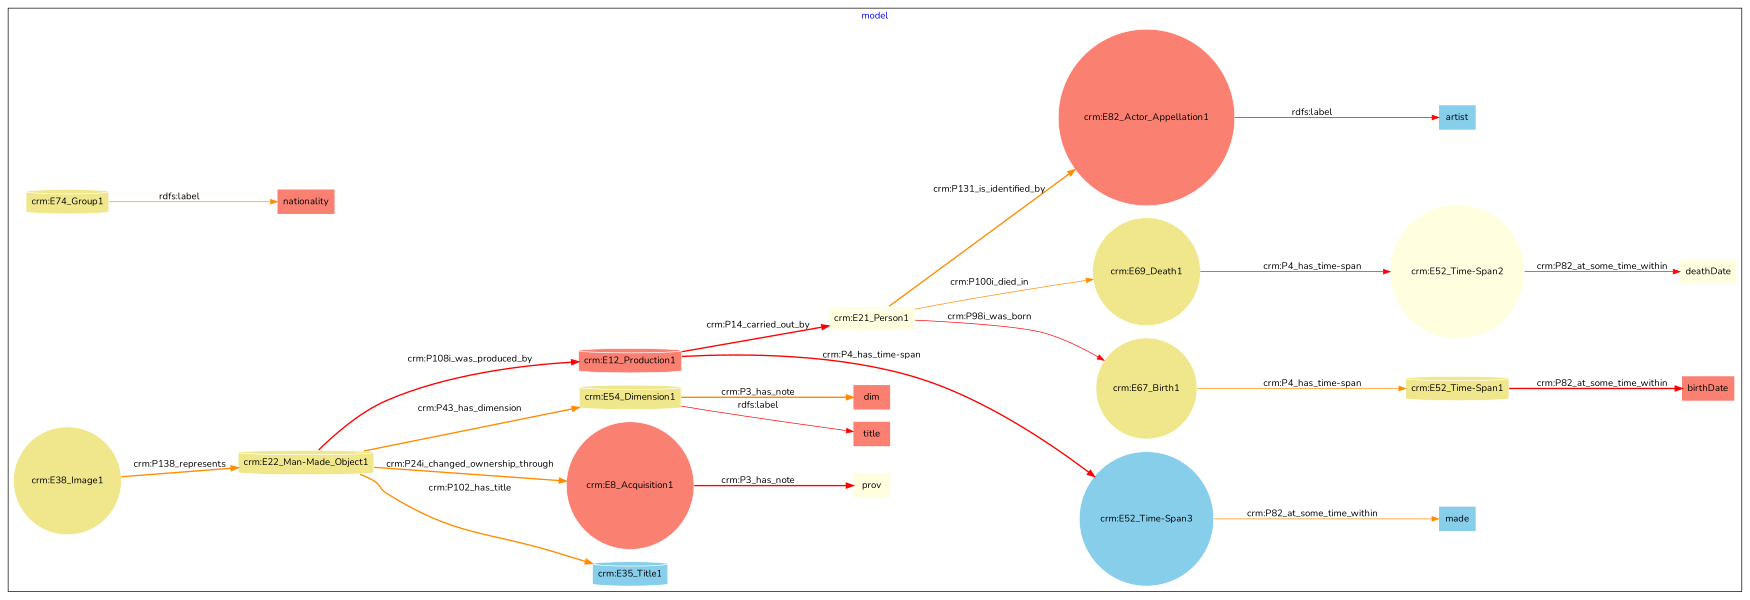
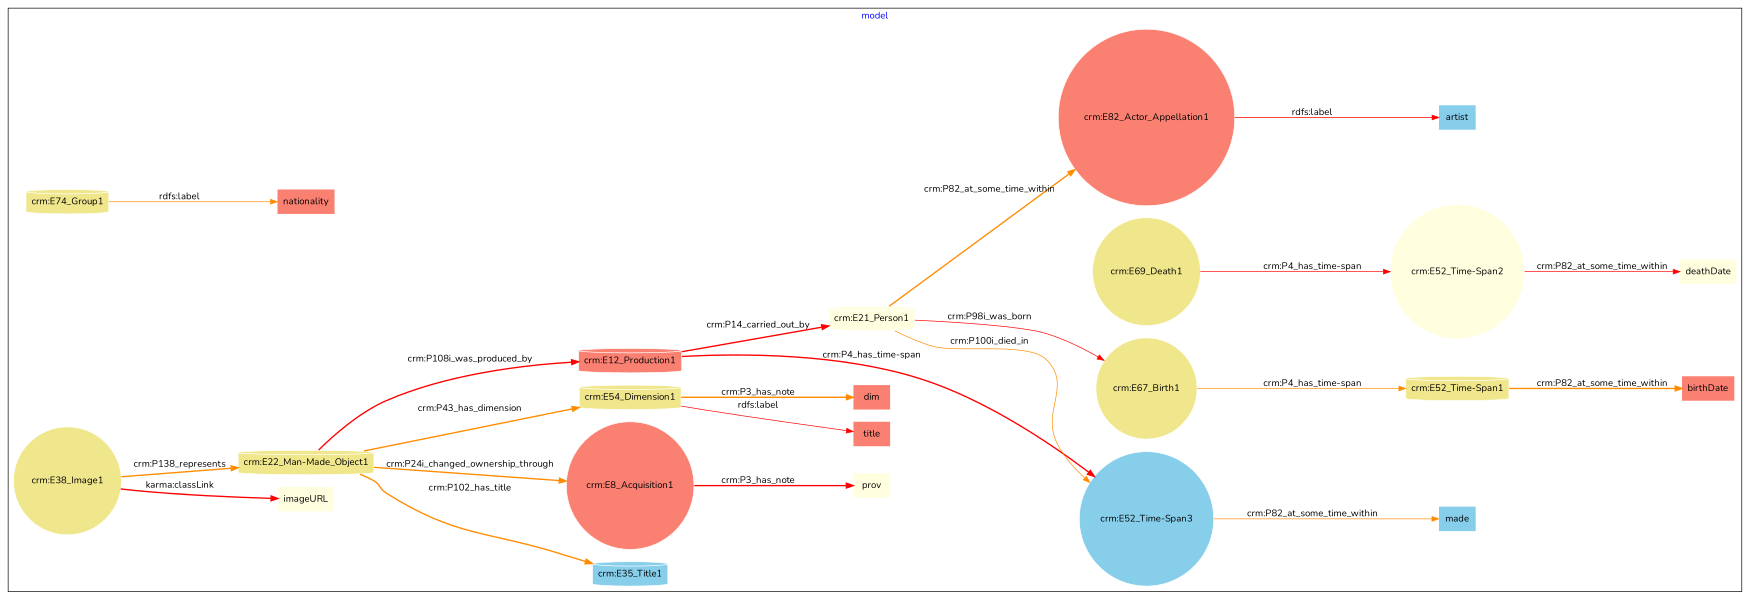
  digraph {
    fontcolor=blue
    fontname=Nunito
    rankdir=LR
    remincross=true
    node [color=white fillcolor=salmon fontname=Nunito shape=plaintext style=filled]
    edge [color=darkorange fontcolor=black fontname=Nunito style=bold]
    n1 [label="crm:E82_Actor_Appellation1" shape=circle]
    n2 [fillcolor=skyblue label=artist color=""]
    n3 [fillcolor=khaki label="crm:E74_Group1" shape=cylinder]
    n4 [label=nationality color=""]
    n5 [fillcolor=khaki label="crm:E52_Time-Span1" shape=cylinder]
    n6 [label=birthDate color=""]
    n7 [fillcolor=lightyellow label="crm:E52_Time-Span2" shape=circle]
    n8 [fillcolor=lightyellow label=deathDate color=""]
    n9 [fillcolor=skyblue label="crm:E35_Title1" shape=cylinder]
    n10 [label=title color=""]
    n11 [fillcolor=skyblue label="crm:E52_Time-Span3" shape=circle]
    n12 [fillcolor=skyblue label=made color=""]
    n13 [label="crm:E8_Acquisition1" shape=circle]
    n14 [fillcolor=lightyellow label=prov color=""]
    n15 [fillcolor=khaki label="crm:E54_Dimension1" shape=cylinder]
    n16 [label=dim color=""]
    n17 [fillcolor=khaki label="crm:E38_Image1" shape=circle]
+   n18 [fillcolor=lightyellow label=imageURL color=""]
    n19 [fillcolor=khaki label="crm:E22_Man-Made_Object1" shape=cylinder]
    n20 [label="crm:E12_Production1" shape=cylinder]
    n21 [fillcolor=lightyellow label="crm:E21_Person1" shape=cylinder]
    n22 [fillcolor=khaki label="crm:E67_Birth1" shape=circle]
    n23 [fillcolor=khaki label="crm:E69_Death1" shape=circle]
    subgraph cluster_1 {
      label=model
      n1
      n2
      n3
      n4
      n5
      n6
      n7
      n8
      n9
      n10
      n11
      n12
      n13
      n14
      n15
      n16
      n17
+     n18
      n19
      n20
      n21
      n22
      n23
    }
    n1 -> n2 [color=red label="rdfs:label" style=solid]
    n3 -> n4 [label="rdfs:label" style=solid]
-   n5 -> n6 [color=red label="crm:P82_at_some_time_within"]
+   n5 -> n6 [label="crm:P82_at_some_time_within"]
    n7 -> n8 [color=red label="crm:P82_at_some_time_within" style=solid]
    n11 -> n12 [label="crm:P82_at_some_time_within" style=solid]
    n13 -> n14 [color=red label="crm:P3_has_note"]
    n15 -> n10 [color=red label="rdfs:label" style=solid]
    n15 -> n16 [label="crm:P3_has_note"]
+   n17 -> n18 [color=red label="karma:classLink"]
    n17 -> n19 [label="crm:P138_represents"]
    n19 -> n9 [label="crm:P102_has_title"]
    n19 -> n13 [label="crm:P24i_changed_ownership_through"]
    n19 -> n15 [label="crm:P43_has_dimension"]
    n19 -> n20 [color=red label="crm:P108i_was_produced_by"]
    n20 -> n11 [color=red label="crm:P4_has_time-span"]
    n20 -> n21 [color=red label="crm:P14_carried_out_by"]
-   n21 -> n1 [label="crm:P131_is_identified_by"]
+   n21 -> n1 [label="crm:P82_at_some_time_within"]
    n21 -> n22 [color=red label="crm:P98i_was_born" style=solid]
-   n21 -> n23 [label="crm:P100i_died_in" style=solid]
+   n21 -> n11 [label="crm:P100i_died_in" style=solid]
    n22 -> n5 [label="crm:P4_has_time-span" style=solid]
    n23 -> n7 [color=red label="crm:P4_has_time-span" style=solid]
  }
